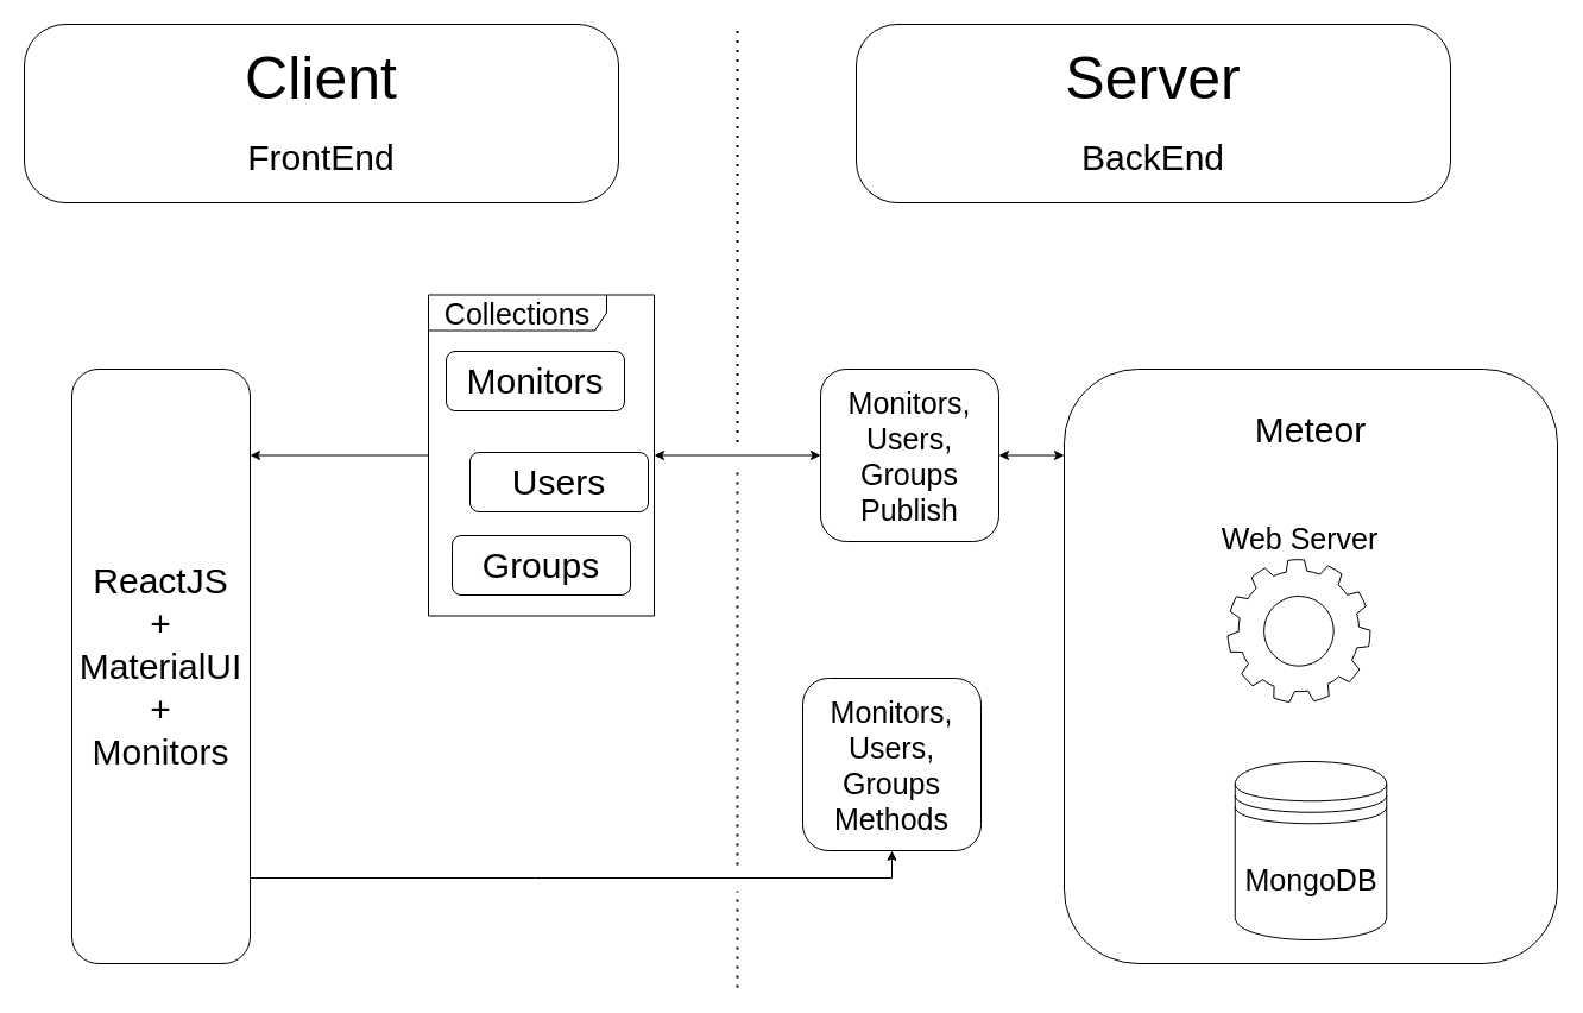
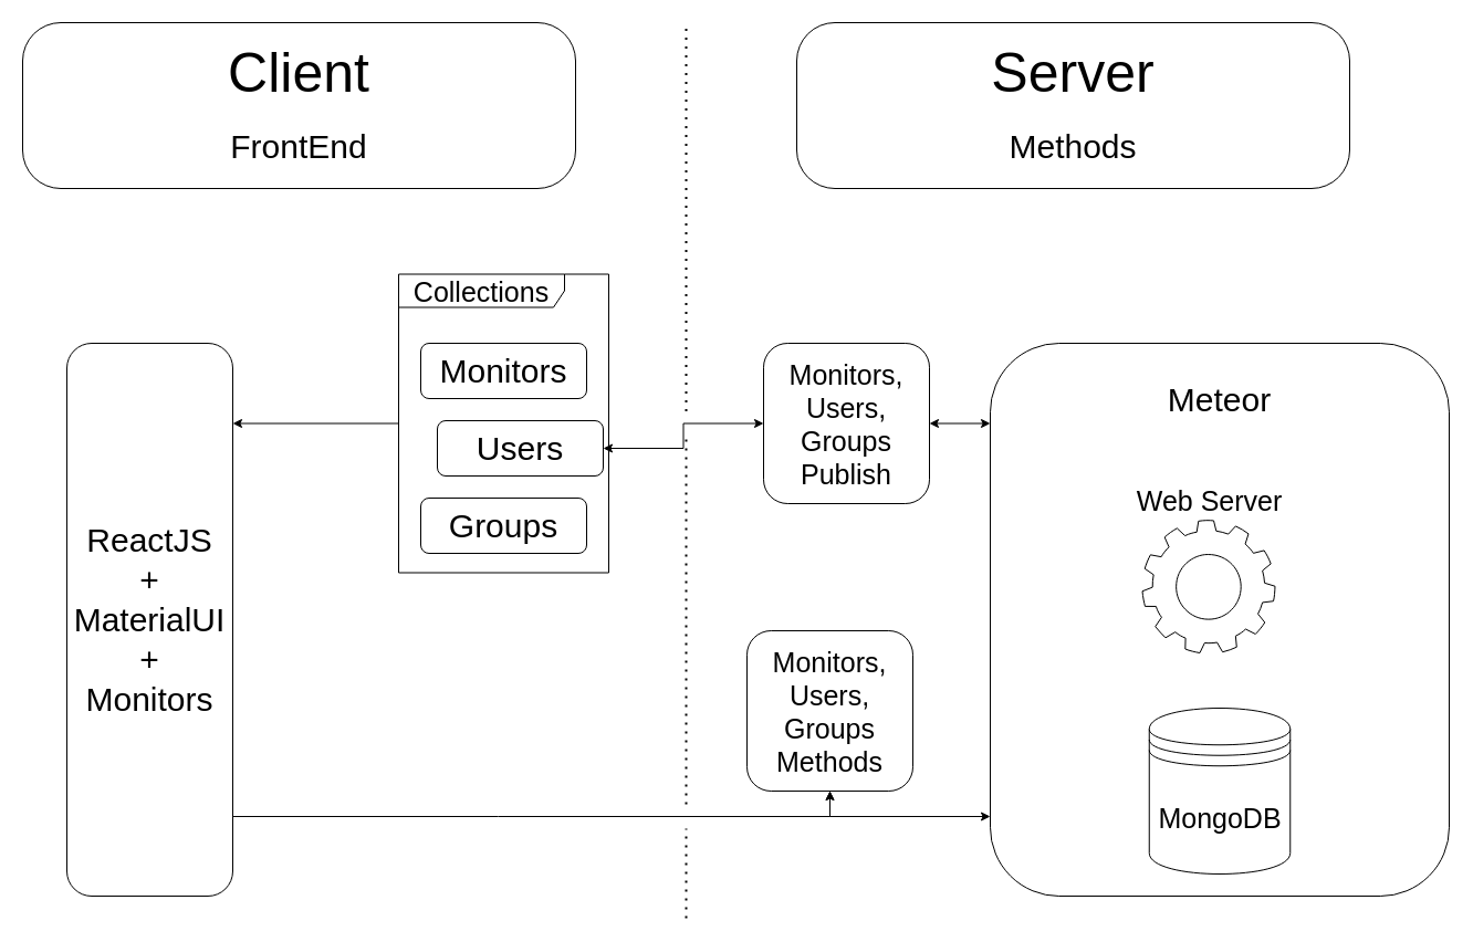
  <mxCell id="0" />
  <mxCell id="1" parent="0" />
  <mxCell id="2" value="&lt;p style=&quot;line-height: 100%&quot;&gt;Meteor&lt;/p&gt;" style="rounded=1;whiteSpace=wrap;html=1;shadow=0;glass=0;sketch=0;fillColor=none;fontSize=30;align=center;horizontal=1;verticalAlign=top;labelPosition=center;verticalLabelPosition=middle;" vertex="1" parent="1"><mxGeometry x="895" y="310" width="415" height="500" as="geometry" /></mxCell>
  <mxCell id="3" style="edgeStyle=orthogonalEdgeStyle;rounded=0;comic=0;jumpStyle=gap;jumpSize=10;orthogonalLoop=1;jettySize=auto;html=1;startArrow=none;startFill=0;endArrow=classic;endFill=1;fontSize=25;" edge="1" parent="1" source="4" target="14"><mxGeometry relative="1" as="geometry"><mxPoint x="360" y="340" as="targetPoint" /><Array as="points"><mxPoint x="350" y="383" /><mxPoint x="350" y="383" /></Array></mxGeometry></mxCell>
  <mxCell id="4" value="Collections" style="shape=umlFrame;whiteSpace=wrap;html=1;shadow=0;glass=0;comic=0;sketch=0;fillColor=none;fontSize=25;width=150;height=30;" vertex="1" parent="1"><mxGeometry x="360" y="247.5" width="190" height="270" as="geometry" /></mxCell>
  <mxCell id="5" value="Client&lt;br&gt;&lt;font style=&quot;font-size: 30px&quot;&gt;FrontEnd&lt;/font&gt;" style="rounded=1;whiteSpace=wrap;html=1;arcSize=23;shadow=0;glass=0;sketch=0;fillColor=none;fontSize=50;" vertex="1" parent="1"><mxGeometry x="20" y="20" width="500" height="150" as="geometry" /></mxCell>
  <mxCell id="6" value="Users" style="rounded=1;whiteSpace=wrap;html=1;shadow=0;glass=0;sketch=0;fillColor=none;fontSize=30;" vertex="1" parent="1"><mxGeometry x="395" y="380" width="150" height="50" as="geometry" /></mxCell>
- <mxCell id="7" value="Monitors" style="rounded=1;whiteSpace=wrap;html=1;shadow=0;glass=0;sketch=0;fillColor=none;fontSize=30;" vertex="1" parent="1"><mxGeometry x="375" y="295" width="150" height="50" as="geometry" /></mxCell>
+ <mxCell id="7" value="Monitors" style="rounded=1;whiteSpace=wrap;html=1;shadow=0;glass=0;sketch=0;fillColor=none;fontSize=30;" vertex="1" parent="1"><mxGeometry x="380" y="310" width="150" height="50" as="geometry" /></mxCell>
  <mxCell id="8" value="Groups" style="rounded=1;whiteSpace=wrap;html=1;shadow=0;glass=0;sketch=0;fillColor=none;fontSize=30;" vertex="1" parent="1"><mxGeometry x="380" y="450" width="150" height="50" as="geometry" /></mxCell>
- <mxCell id="9" value="&lt;font&gt;Server&lt;br&gt;&lt;/font&gt;&lt;font style=&quot;font-size: 30px&quot;&gt;BackEnd&lt;/font&gt;" style="rounded=1;whiteSpace=wrap;html=1;arcSize=23;shadow=0;glass=0;sketch=0;fillColor=none;fontSize=50;" vertex="1" parent="1"><mxGeometry x="720" y="20" width="500" height="150" as="geometry" /></mxCell>
+ <mxCell id="9" value="&lt;font&gt;Server&lt;br&gt;&lt;/font&gt;&lt;font style=&quot;font-size: 30px&quot;&gt;Methods&lt;/font&gt;" style="rounded=1;whiteSpace=wrap;html=1;arcSize=23;shadow=0;glass=0;sketch=0;fillColor=none;fontSize=50;" vertex="1" parent="1"><mxGeometry x="720" y="20" width="500" height="150" as="geometry" /></mxCell>
  <mxCell id="10" style="edgeStyle=orthogonalEdgeStyle;rounded=0;comic=0;jumpStyle=gap;jumpSize=10;orthogonalLoop=1;jettySize=auto;html=1;startArrow=classic;startFill=1;endArrow=classic;endFill=1;fontSize=25;" edge="1" parent="1" source="12" target="2"><mxGeometry relative="1" as="geometry"><Array as="points"><mxPoint x="860" y="383" /><mxPoint x="860" y="383" /></Array></mxGeometry></mxCell>
- <mxCell id="11" style="edgeStyle=orthogonalEdgeStyle;rounded=0;comic=0;jumpStyle=gap;jumpSize=10;orthogonalLoop=1;jettySize=auto;html=1;startArrow=classic;startFill=1;endArrow=classic;endFill=1;fontSize=25;" edge="1" parent="1" source="12" target="4"><mxGeometry relative="1" as="geometry" /></mxCell>
+ <mxCell id="11" style="edgeStyle=orthogonalEdgeStyle;rounded=0;comic=0;jumpStyle=gap;jumpSize=10;orthogonalLoop=1;jettySize=auto;html=1;startArrow=classic;startFill=1;endArrow=classic;endFill=1;fontSize=25;" edge="1" parent="1" source="12" target="6"><mxGeometry relative="1" as="geometry" /></mxCell>
  <mxCell id="12" value="Monitors, Users, Groups Publish" style="rounded=1;whiteSpace=wrap;html=1;shadow=0;glass=0;sketch=0;fillColor=none;fontSize=25;treeMoving=0;treeFolding=0;comic=0;collapsible=0;dropTarget=0;container=0;autosize=0;fixDash=0;snapToPoint=0;absoluteArcSize=0;imageAspect=1;" vertex="1" parent="1"><mxGeometry x="690" y="310" width="150" height="145" as="geometry" /></mxCell>
  <mxCell id="13" style="edgeStyle=orthogonalEdgeStyle;rounded=0;comic=0;jumpStyle=none;jumpSize=20;orthogonalLoop=1;jettySize=auto;html=1;startArrow=none;startFill=0;endArrow=classic;endFill=1;fontSize=25;" edge="1" parent="1" source="14" target="16"><mxGeometry relative="1" as="geometry"><Array as="points"><mxPoint x="450" y="738" /><mxPoint x="450" y="738" /></Array></mxGeometry></mxCell>
  <mxCell id="14" value="ReactJS&lt;br&gt;+&lt;br&gt;MaterialUI&lt;br&gt;+&lt;br&gt;Monitors" style="rounded=1;whiteSpace=wrap;html=1;shadow=0;glass=0;sketch=0;fillColor=none;fontSize=30;align=center;" vertex="1" parent="1"><mxGeometry x="60" y="310" width="150" height="500" as="geometry" /></mxCell>
+ <mxCell id="15" style="edgeStyle=orthogonalEdgeStyle;rounded=0;comic=0;jumpStyle=gap;jumpSize=10;orthogonalLoop=1;jettySize=auto;html=1;startArrow=classic;startFill=1;endArrow=classic;endFill=1;fontSize=25;" edge="1" parent="1" source="16" target="2"><mxGeometry relative="1" as="geometry"><Array as="points"><mxPoint x="860" y="738" /><mxPoint x="860" y="738" /></Array></mxGeometry></mxCell>
  <mxCell id="16" value="Monitors, Users, Groups Methods" style="rounded=1;whiteSpace=wrap;html=1;shadow=0;glass=0;sketch=0;fillColor=none;fontSize=25;treeMoving=0;treeFolding=0;comic=0;collapsible=0;dropTarget=0;container=0;autosize=0;fixDash=0;snapToPoint=0;absoluteArcSize=0;imageAspect=1;" vertex="1" parent="1"><mxGeometry x="675" y="570" width="150" height="145" as="geometry" /></mxCell>
  <mxCell id="17" value="" style="endArrow=none;dashed=1;html=1;dashPattern=1 3;strokeWidth=2;fontSize=30;jumpStyle=gap;jumpSize=20;backgroundOutline=0;orthogonalLoop=0;noJump=0;comic=0;" edge="1" parent="1"><mxGeometry width="50" height="50" relative="1" as="geometry"><mxPoint x="620" y="830" as="sourcePoint" /><mxPoint x="620" y="20" as="targetPoint" /></mxGeometry></mxCell>
  <mxCell id="18" value="MongoDB" style="shape=datastore;whiteSpace=wrap;html=1;shadow=0;glass=0;comic=0;sketch=0;fillColor=none;fontSize=25;" vertex="1" parent="1"><mxGeometry x="1038.75" y="640" width="127.5" height="150" as="geometry" /></mxCell>
  <mxCell id="19" value="Web Server" style="aspect=fixed;shadow=0;align=center;verticalAlign=bottom;shape=mxgraph.gcp2.gear;glass=0;comic=0;sketch=0;fontSize=25;labelBackgroundColor=none;labelBorderColor=none;html=1;horizontal=1;labelPosition=center;verticalLabelPosition=top;fillColor=none;strokeWidth=1;" vertex="1" parent="1"><mxGeometry x="1032.5" y="470" width="120" height="120" as="geometry" /></mxCell>
